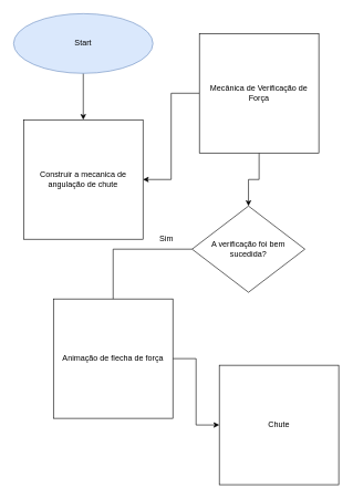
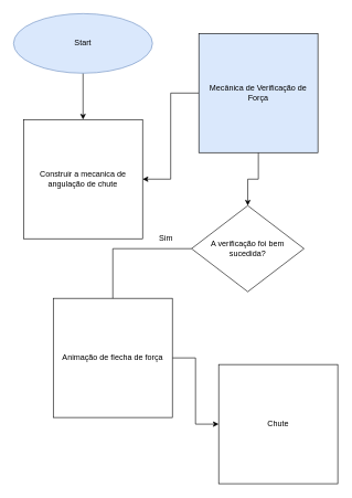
  <mxCell id="0" />
  <mxCell id="1" parent="0" />
  <mxCell id="2" style="edgeStyle=orthogonalEdgeStyle;rounded=0;orthogonalLoop=1;jettySize=auto;html=1;exitX=0.5;exitY=1;exitDx=0;exitDy=0;entryX=0.5;entryY=0;entryDx=0;entryDy=0;fontColor=#000000;" edge="1" parent="1" source="3" target="4"><mxGeometry relative="1" as="geometry" /></mxCell>
  <mxCell id="3" value="Start" style="ellipse;whiteSpace=wrap;html=1;fillColor=#dae8fc;strokeColor=#6c8ebf;" vertex="1" parent="1"><mxGeometry x="20" y="20" width="210" height="90" as="geometry" /></mxCell>
  <mxCell id="4" value="&lt;font color=&quot;#000000&quot;&gt;Construir a mecanica de angulação de chute&lt;/font&gt;" style="whiteSpace=wrap;html=1;aspect=fixed;fontColor=#66B2FF;" vertex="1" parent="1"><mxGeometry x="35" y="180" width="180" height="180" as="geometry" /></mxCell>
  <mxCell id="5" value="Chute" style="whiteSpace=wrap;html=1;aspect=fixed;fontColor=#000000;" vertex="1" parent="1"><mxGeometry x="330" y="550" width="180" height="180" as="geometry" /></mxCell>
  <mxCell id="6" style="edgeStyle=orthogonalEdgeStyle;rounded=0;orthogonalLoop=1;jettySize=auto;html=1;entryX=1;entryY=0.5;entryDx=0;entryDy=0;fontColor=#000000;" edge="1" parent="1" source="8" target="4"><mxGeometry relative="1" as="geometry" /></mxCell>
  <mxCell id="7" style="edgeStyle=orthogonalEdgeStyle;rounded=0;orthogonalLoop=1;jettySize=auto;html=1;fontColor=#000000;" edge="1" parent="1" source="8" target="12"><mxGeometry relative="1" as="geometry" /></mxCell>
- <mxCell id="8" value="Mecânica de Verificação de Força" style="whiteSpace=wrap;html=1;aspect=fixed;fontColor=#000000;" vertex="1" parent="1"><mxGeometry x="300" y="50" width="180" height="180" as="geometry" /></mxCell>
+ <mxCell id="8" value="Mecânica de Verificação de Força" style="whiteSpace=wrap;html=1;aspect=fixed;fontColor=#000000;fillColor=#dae8fc;" vertex="1" parent="1"><mxGeometry x="300" y="50" width="180" height="180" as="geometry" /></mxCell>
  <mxCell id="9" style="edgeStyle=orthogonalEdgeStyle;rounded=0;orthogonalLoop=1;jettySize=auto;html=1;entryX=0;entryY=0.5;entryDx=0;entryDy=0;fontColor=#000000;" edge="1" parent="1" source="10" target="5"><mxGeometry relative="1" as="geometry" /></mxCell>
  <mxCell id="10" value="Animação de flecha de força" style="whiteSpace=wrap;html=1;aspect=fixed;fontColor=#000000;" vertex="1" parent="1"><mxGeometry x="80" y="450" width="180" height="180" as="geometry" /></mxCell>
  <mxCell id="11" style="edgeStyle=orthogonalEdgeStyle;rounded=0;orthogonalLoop=1;jettySize=auto;html=1;fontColor=#000000;endArrow=none;" edge="1" parent="1" source="12" target="10"><mxGeometry relative="1" as="geometry" /></mxCell>
  <mxCell id="12" value="A verificação foi bem sucedida?" style="rhombus;whiteSpace=wrap;html=1;fontColor=#000000;" vertex="1" parent="1"><mxGeometry x="289" y="310" width="170" height="130" as="geometry" /></mxCell>
  <mxCell id="13" value="Sim" style="text;html=1;align=center;verticalAlign=middle;resizable=0;points=[];autosize=1;strokeColor=none;fillColor=none;fontColor=#000000;" vertex="1" parent="1"><mxGeometry x="230" y="350" width="40" height="20" as="geometry" /></mxCell>
